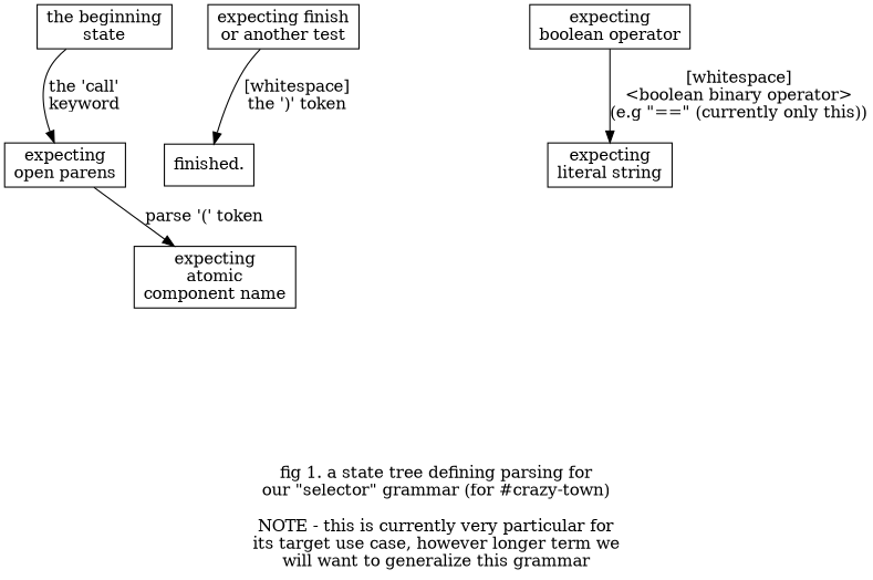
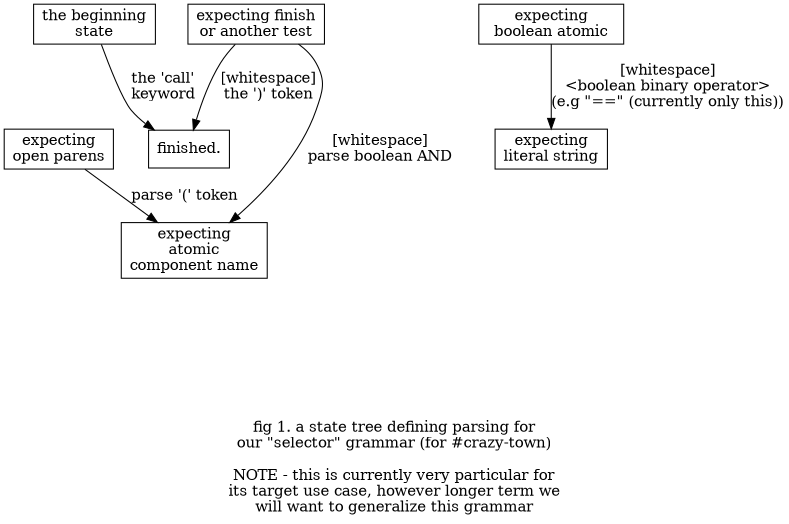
  digraph {
    label="\nfig 1. a state tree defining parsing for\nour \"selector\" grammar (for #crazy-town)\n\nNOTE - this is currently very particular for\nits target use case, however longer term we\nwill want to generalize this grammar\n"
    node [shape=rect]
    n1 [label="the beginning\nstate"]
    n2 [label="expecting\nopen parens"]
    n3 [label="expecting\natomic\ncomponent name"]
-   n4 [label="expecting\nboolean operator"]
+   n4 [label="expecting\nboolean atomic"]
    n5 [label="expecting\nliteral string"]
    n6 [label="expecting finish\nor another test"]
    n7 [label="finished."]
-   n1 -> n2 [label="the 'call'\nkeyword"]
+   n1 -> n7 [label="the 'call'\nkeyword"]
    n2 -> n3 [label="parse '(' token"]
    n4 -> n5 [label="[whitespace]\n<boolean binary operator>\n(e.g \"==\" (currently only this))"]
+   n6 -> n3 [label="[whitespace]\nparse boolean AND"]
    n6 -> n7 [label="[whitespace]\nthe ')' token"]
  }
